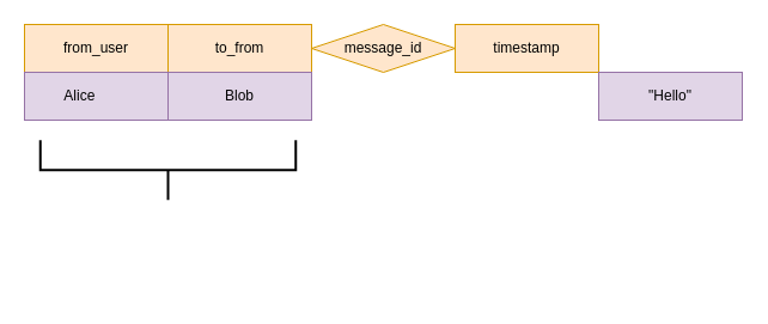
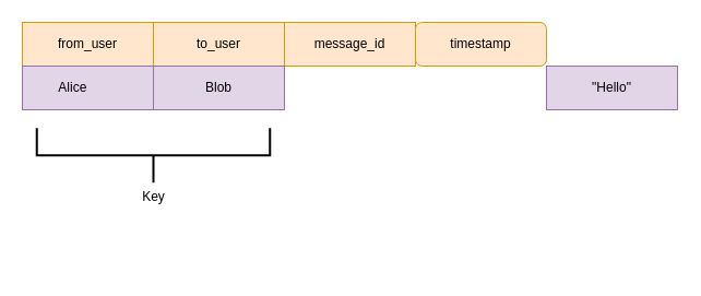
  <mxCell id="0" />
  <mxCell id="1" parent="0" />
  <mxCell id="2" value="from_user" style="rounded=0;whiteSpace=wrap;html=1;fillColor=#ffe6cc;strokeColor=#d79b00;" vertex="1" parent="1"><mxGeometry x="20" y="20" width="120" height="40" as="geometry" /></mxCell>
- <mxCell id="3" value="to_from" style="rounded=0;whiteSpace=wrap;html=1;fillColor=#ffe6cc;strokeColor=#d79b00;" vertex="1" parent="1"><mxGeometry x="140" y="20" width="120" height="40" as="geometry" /></mxCell>
- <mxCell id="4" value="message_id" style="rhombus;whiteSpace=wrap;html=1;fillColor=#ffe6cc;strokeColor=#d79b00;" vertex="1" parent="1"><mxGeometry x="260" y="20" width="120" height="40" as="geometry" /></mxCell>
- <mxCell id="5" value="timestamp" style="rounded=0;whiteSpace=wrap;html=1;fillColor=#ffe6cc;strokeColor=#d79b00;" vertex="1" parent="1"><mxGeometry x="380" y="20" width="120" height="40" as="geometry" /></mxCell>
+ <mxCell id="3" value="to_user" style="rounded=0;whiteSpace=wrap;html=1;fillColor=#ffe6cc;strokeColor=#d79b00;" vertex="1" parent="1"><mxGeometry x="140" y="20" width="120" height="40" as="geometry" /></mxCell>
+ <mxCell id="4" value="message_id" style="rounded=0;whiteSpace=wrap;html=1;fillColor=#ffe6cc;strokeColor=#d79b00;" vertex="1" parent="1"><mxGeometry x="260" y="20" width="120" height="40" as="geometry" /></mxCell>
+ <mxCell id="5" value="timestamp" style="whiteSpace=wrap;html=1;fillColor=#ffe6cc;strokeColor=#d79b00;rounded=1;" vertex="1" parent="1"><mxGeometry x="380" y="20" width="120" height="40" as="geometry" /></mxCell>
  <mxCell id="6" value="Alice&lt;span style=&quot;white-space: pre&quot;&gt;&#09;&lt;/span&gt;" style="rounded=0;whiteSpace=wrap;html=1;fillColor=#e1d5e7;strokeColor=#9673a6;" vertex="1" parent="1"><mxGeometry x="20" y="60" width="120" height="40" as="geometry" /></mxCell>
  <mxCell id="7" value="Blob" style="rounded=0;whiteSpace=wrap;html=1;fillColor=#e1d5e7;strokeColor=#9673a6;" vertex="1" parent="1"><mxGeometry x="140" y="60" width="120" height="40" as="geometry" /></mxCell>
  <mxCell id="8" value="&quot;Hello&quot;" style="rounded=0;whiteSpace=wrap;html=1;fillColor=#e1d5e7;strokeColor=#9673a6;" vertex="1" parent="1"><mxGeometry x="500" y="60" width="120" height="40" as="geometry" /></mxCell>
  <mxCell id="9" value="" style="strokeWidth=2;html=1;shape=mxgraph.flowchart.annotation_2;align=left;labelPosition=right;pointerEvents=1;rotation=-90;" vertex="1" parent="1"><mxGeometry x="115" y="35" width="50" height="213.52" as="geometry" /></mxCell>
+ <mxCell id="10" value="Key" style="text;html=1;align=center;verticalAlign=middle;resizable=0;points=[];autosize=1;strokeColor=none;fillColor=none;" vertex="1" parent="1"><mxGeometry x="120" y="170" width="40" height="20" as="geometry" /></mxCell>
